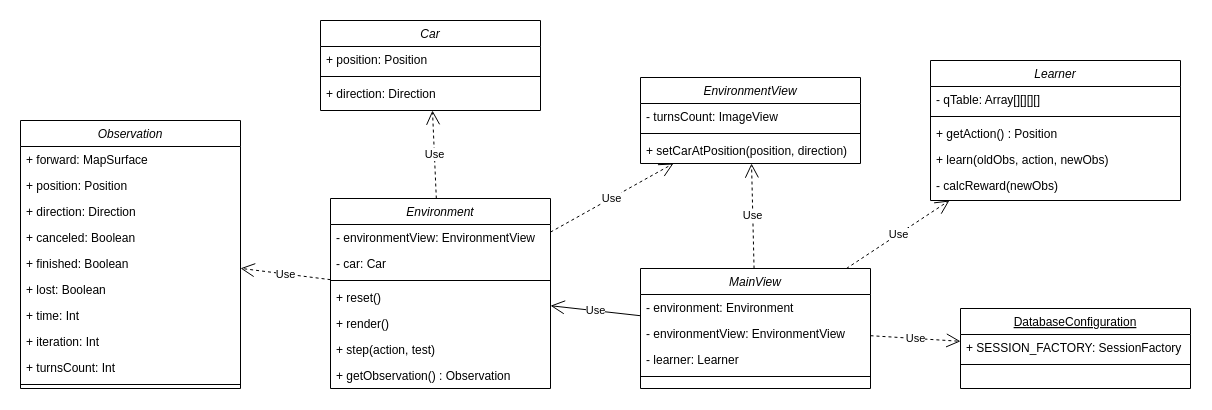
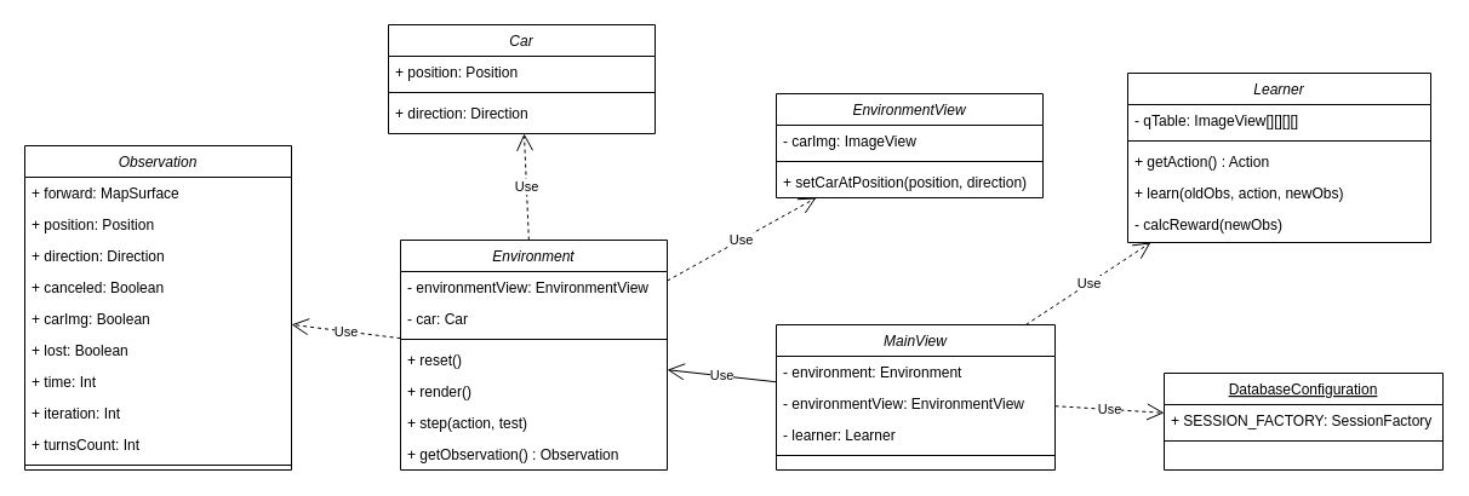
  <mxCell id="0" />
  <mxCell id="1" parent="0" />
  <mxCell id="2" value="MainView" style="swimlane;fontStyle=2;align=center;verticalAlign=top;childLayout=stackLayout;horizontal=1;startSize=26;horizontalStack=0;resizeParent=1;resizeLast=0;collapsible=1;marginBottom=0;rounded=0;shadow=0;strokeWidth=1;" parent="1" vertex="1"><mxGeometry x="640" y="268" width="230" height="120" as="geometry"><mxRectangle x="230" y="140" width="160" height="26" as="alternateBounds" /></mxGeometry></mxCell>
  <mxCell id="3" value="- environment: Environment" style="text;align=left;verticalAlign=top;spacingLeft=4;spacingRight=4;overflow=hidden;rotatable=0;points=[[0,0.5],[1,0.5]];portConstraint=eastwest;" parent="2" vertex="1"><mxGeometry y="26" width="230" height="26" as="geometry" /></mxCell>
  <mxCell id="4" value="- environmentView: EnvironmentView" style="text;align=left;verticalAlign=top;spacingLeft=4;spacingRight=4;overflow=hidden;rotatable=0;points=[[0,0.5],[1,0.5]];portConstraint=eastwest;rounded=0;shadow=0;html=0;" parent="2" vertex="1"><mxGeometry y="52" width="230" height="26" as="geometry" /></mxCell>
  <mxCell id="5" value="- learner: Learner" style="text;align=left;verticalAlign=top;spacingLeft=4;spacingRight=4;overflow=hidden;rotatable=0;points=[[0,0.5],[1,0.5]];portConstraint=eastwest;rounded=0;shadow=0;html=0;" parent="2" vertex="1"><mxGeometry y="78" width="230" height="26" as="geometry" /></mxCell>
  <mxCell id="6" value="" style="line;html=1;strokeWidth=1;align=left;verticalAlign=middle;spacingTop=-1;spacingLeft=3;spacingRight=3;rotatable=0;labelPosition=right;points=[];portConstraint=eastwest;" parent="2" vertex="1"><mxGeometry y="104" width="230" height="8" as="geometry" /></mxCell>
  <mxCell id="7" value="Environment" style="swimlane;fontStyle=2;align=center;verticalAlign=top;childLayout=stackLayout;horizontal=1;startSize=26;horizontalStack=0;resizeParent=1;resizeLast=0;collapsible=1;marginBottom=0;rounded=0;shadow=0;strokeWidth=1;" vertex="1" parent="1"><mxGeometry x="330" y="198" width="220" height="190" as="geometry"><mxRectangle x="230" y="140" width="160" height="26" as="alternateBounds" /></mxGeometry></mxCell>
  <mxCell id="8" value="- environmentView: EnvironmentView" style="text;align=left;verticalAlign=top;spacingLeft=4;spacingRight=4;overflow=hidden;rotatable=0;points=[[0,0.5],[1,0.5]];portConstraint=eastwest;fontStyle=0" vertex="1" parent="7"><mxGeometry y="26" width="220" height="26" as="geometry" /></mxCell>
  <mxCell id="9" value="- car: Car" style="text;align=left;verticalAlign=top;spacingLeft=4;spacingRight=4;overflow=hidden;rotatable=0;points=[[0,0.5],[1,0.5]];portConstraint=eastwest;fontStyle=0" vertex="1" parent="7"><mxGeometry y="52" width="220" height="26" as="geometry" /></mxCell>
  <mxCell id="10" value="" style="line;html=1;strokeWidth=1;align=left;verticalAlign=middle;spacingTop=-1;spacingLeft=3;spacingRight=3;rotatable=0;labelPosition=right;points=[];portConstraint=eastwest;" vertex="1" parent="7"><mxGeometry y="78" width="220" height="8" as="geometry" /></mxCell>
  <mxCell id="11" value="+ reset()" style="text;align=left;verticalAlign=top;spacingLeft=4;spacingRight=4;overflow=hidden;rotatable=0;points=[[0,0.5],[1,0.5]];portConstraint=eastwest;" vertex="1" parent="7"><mxGeometry y="86" width="220" height="26" as="geometry" /></mxCell>
  <mxCell id="12" value="+ render()" style="text;align=left;verticalAlign=top;spacingLeft=4;spacingRight=4;overflow=hidden;rotatable=0;points=[[0,0.5],[1,0.5]];portConstraint=eastwest;" vertex="1" parent="7"><mxGeometry y="112" width="220" height="26" as="geometry" /></mxCell>
  <mxCell id="13" value="+ step(action, test)" style="text;align=left;verticalAlign=top;spacingLeft=4;spacingRight=4;overflow=hidden;rotatable=0;points=[[0,0.5],[1,0.5]];portConstraint=eastwest;" vertex="1" parent="7"><mxGeometry y="138" width="220" height="26" as="geometry" /></mxCell>
  <mxCell id="14" value="+ getObservation() : Observation" style="text;align=left;verticalAlign=top;spacingLeft=4;spacingRight=4;overflow=hidden;rotatable=0;points=[[0,0.5],[1,0.5]];portConstraint=eastwest;" vertex="1" parent="7"><mxGeometry y="164" width="220" height="26" as="geometry" /></mxCell>
  <mxCell id="15" value="EnvironmentView" style="swimlane;fontStyle=2;align=center;verticalAlign=top;childLayout=stackLayout;horizontal=1;startSize=26;horizontalStack=0;resizeParent=1;resizeLast=0;collapsible=1;marginBottom=0;rounded=0;shadow=0;strokeWidth=1;" vertex="1" parent="1"><mxGeometry x="640" y="77" width="220" height="86" as="geometry"><mxRectangle x="230" y="140" width="160" height="26" as="alternateBounds" /></mxGeometry></mxCell>
- <mxCell id="16" value="- turnsCount: ImageView" style="text;align=left;verticalAlign=top;spacingLeft=4;spacingRight=4;overflow=hidden;rotatable=0;points=[[0,0.5],[1,0.5]];portConstraint=eastwest;" vertex="1" parent="15"><mxGeometry y="26" width="220" height="26" as="geometry" /></mxCell>
+ <mxCell id="16" value="- carImg: ImageView" style="text;align=left;verticalAlign=top;spacingLeft=4;spacingRight=4;overflow=hidden;rotatable=0;points=[[0,0.5],[1,0.5]];portConstraint=eastwest;" vertex="1" parent="15"><mxGeometry y="26" width="220" height="26" as="geometry" /></mxCell>
  <mxCell id="17" value="" style="line;html=1;strokeWidth=1;align=left;verticalAlign=middle;spacingTop=-1;spacingLeft=3;spacingRight=3;rotatable=0;labelPosition=right;points=[];portConstraint=eastwest;" vertex="1" parent="15"><mxGeometry y="52" width="220" height="8" as="geometry" /></mxCell>
  <mxCell id="18" value="+ setCarAtPosition(position, direction)" style="text;align=left;verticalAlign=top;spacingLeft=4;spacingRight=4;overflow=hidden;rotatable=0;points=[[0,0.5],[1,0.5]];portConstraint=eastwest;" vertex="1" parent="15"><mxGeometry y="60" width="220" height="26" as="geometry" /></mxCell>
  <mxCell id="19" value="Use" style="endArrow=open;endSize=12;dashed=0;html=1;" edge="1" parent="1" source="2" target="7"><mxGeometry width="160" relative="1" as="geometry"><mxPoint x="290" y="450" as="sourcePoint" /><mxPoint y="450" as="targetPoint" x="450" /></mxGeometry></mxCell>
- <mxCell id="20" value="Use" style="endArrow=open;endSize=12;dashed=1;html=1;" edge="1" parent="1" source="2" target="15"><mxGeometry width="160" relative="1" as="geometry"><mxPoint x="680" y="344.714" as="sourcePoint" /><mxPoint x="560" y="293.286" as="targetPoint" /></mxGeometry></mxCell>
  <mxCell id="21" value="Use" style="endArrow=open;endSize=12;dashed=1;html=1;" edge="1" parent="1" source="7" target="15"><mxGeometry width="160" relative="1" as="geometry"><mxPoint x="690" y="354.714" as="sourcePoint" /><mxPoint x="570" y="303.286" as="targetPoint" /></mxGeometry></mxCell>
  <mxCell id="22" value="Learner" style="swimlane;fontStyle=2;align=center;verticalAlign=top;childLayout=stackLayout;horizontal=1;startSize=26;horizontalStack=0;resizeParent=1;resizeLast=0;collapsible=1;marginBottom=0;rounded=0;shadow=0;strokeWidth=1;" vertex="1" parent="1"><mxGeometry x="930" y="60" width="250" height="140" as="geometry"><mxRectangle x="230" y="140" width="160" height="26" as="alternateBounds" /></mxGeometry></mxCell>
- <mxCell id="23" value="- qTable: Array[][][][]" style="text;align=left;verticalAlign=top;spacingLeft=4;spacingRight=4;overflow=hidden;rotatable=0;points=[[0,0.5],[1,0.5]];portConstraint=eastwest;fontStyle=0" vertex="1" parent="22"><mxGeometry y="26" width="250" height="26" as="geometry" /></mxCell>
+ <mxCell id="23" value="- qTable: ImageView[][][][]" style="text;align=left;verticalAlign=top;spacingLeft=4;spacingRight=4;overflow=hidden;rotatable=0;points=[[0,0.5],[1,0.5]];portConstraint=eastwest;fontStyle=0" vertex="1" parent="22"><mxGeometry y="26" width="250" height="26" as="geometry" /></mxCell>
  <mxCell id="24" value="" style="line;html=1;strokeWidth=1;align=left;verticalAlign=middle;spacingTop=-1;spacingLeft=3;spacingRight=3;rotatable=0;labelPosition=right;points=[];portConstraint=eastwest;" vertex="1" parent="22"><mxGeometry y="52" width="250" height="8" as="geometry" /></mxCell>
- <mxCell id="25" value="+ getAction() : Position" style="text;align=left;verticalAlign=top;spacingLeft=4;spacingRight=4;overflow=hidden;rotatable=0;points=[[0,0.5],[1,0.5]];portConstraint=eastwest;" vertex="1" parent="22"><mxGeometry y="60" width="250" height="26" as="geometry" /></mxCell>
+ <mxCell id="25" value="+ getAction() : Action" style="text;align=left;verticalAlign=top;spacingLeft=4;spacingRight=4;overflow=hidden;rotatable=0;points=[[0,0.5],[1,0.5]];portConstraint=eastwest;" vertex="1" parent="22"><mxGeometry y="60" width="250" height="26" as="geometry" /></mxCell>
  <mxCell id="26" value="+ learn(oldObs, action, newObs)" style="text;align=left;verticalAlign=top;spacingLeft=4;spacingRight=4;overflow=hidden;rotatable=0;points=[[0,0.5],[1,0.5]];portConstraint=eastwest;" vertex="1" parent="22"><mxGeometry y="86" width="250" height="26" as="geometry" /></mxCell>
  <mxCell id="27" value="- calcReward(newObs)" style="text;align=left;verticalAlign=top;spacingLeft=4;spacingRight=4;overflow=hidden;rotatable=0;points=[[0,0.5],[1,0.5]];portConstraint=eastwest;" vertex="1" parent="22"><mxGeometry y="112" width="250" height="26" as="geometry" /></mxCell>
  <mxCell id="28" value="Use" style="endArrow=open;endSize=12;dashed=1;html=1;" edge="1" parent="1" source="2" target="22"><mxGeometry width="160" relative="1" as="geometry"><mxPoint x="760" y="310" as="sourcePoint" /><mxPoint x="760" y="190" as="targetPoint" /></mxGeometry></mxCell>
  <mxCell id="29" value="DatabaseConfiguration" style="swimlane;fontStyle=4;align=center;verticalAlign=top;childLayout=stackLayout;horizontal=1;startSize=26;horizontalStack=0;resizeParent=1;resizeLast=0;collapsible=1;marginBottom=0;rounded=0;shadow=0;strokeWidth=1;" vertex="1" parent="1"><mxGeometry x="960" y="308" width="230" height="80" as="geometry"><mxRectangle x="230" y="140" width="160" height="26" as="alternateBounds" /></mxGeometry></mxCell>
  <mxCell id="30" value="+ SESSION_FACTORY: SessionFactory" style="text;align=left;verticalAlign=top;spacingLeft=4;spacingRight=4;overflow=hidden;rotatable=0;points=[[0,0.5],[1,0.5]];portConstraint=eastwest;fontStyle=0" vertex="1" parent="29"><mxGeometry y="26" width="230" height="26" as="geometry" /></mxCell>
  <mxCell id="31" value="" style="line;html=1;strokeWidth=1;align=left;verticalAlign=middle;spacingTop=-1;spacingLeft=3;spacingRight=3;rotatable=0;labelPosition=right;points=[];portConstraint=eastwest;" vertex="1" parent="29"><mxGeometry y="52" width="230" height="8" as="geometry" /></mxCell>
  <mxCell id="32" value="Use" style="endArrow=open;endSize=12;dashed=1;html=1;" edge="1" parent="1" source="2" target="29"><mxGeometry width="160" relative="1" as="geometry"><mxPoint x="829.535" y="310" as="sourcePoint" /><mxPoint x="950.465" y="190" as="targetPoint" /></mxGeometry></mxCell>
  <mxCell id="33" value="Observation" style="swimlane;fontStyle=2;align=center;verticalAlign=top;childLayout=stackLayout;horizontal=1;startSize=26;horizontalStack=0;resizeParent=1;resizeLast=0;collapsible=1;marginBottom=0;rounded=0;shadow=0;strokeWidth=1;" vertex="1" parent="1"><mxGeometry x="20" y="120" width="220" height="268" as="geometry"><mxRectangle x="230" y="140" width="160" height="26" as="alternateBounds" /></mxGeometry></mxCell>
  <mxCell id="34" value="+ forward: MapSurface" style="text;align=left;verticalAlign=top;spacingLeft=4;spacingRight=4;overflow=hidden;rotatable=0;points=[[0,0.5],[1,0.5]];portConstraint=eastwest;fontStyle=0" vertex="1" parent="33"><mxGeometry y="26" width="220" height="26" as="geometry" /></mxCell>
  <mxCell id="35" value="+ position: Position" style="text;align=left;verticalAlign=top;spacingLeft=4;spacingRight=4;overflow=hidden;rotatable=0;points=[[0,0.5],[1,0.5]];portConstraint=eastwest;fontStyle=0" vertex="1" parent="33"><mxGeometry y="52" width="220" height="26" as="geometry" /></mxCell>
  <mxCell id="36" value="+ direction: Direction" style="text;align=left;verticalAlign=top;spacingLeft=4;spacingRight=4;overflow=hidden;rotatable=0;points=[[0,0.5],[1,0.5]];portConstraint=eastwest;fontStyle=0" vertex="1" parent="33"><mxGeometry y="78" width="220" height="26" as="geometry" /></mxCell>
  <mxCell id="37" value="+ canceled: Boolean" style="text;align=left;verticalAlign=top;spacingLeft=4;spacingRight=4;overflow=hidden;rotatable=0;points=[[0,0.5],[1,0.5]];portConstraint=eastwest;fontStyle=0" vertex="1" parent="33"><mxGeometry y="104" width="220" height="26" as="geometry" /></mxCell>
- <mxCell id="38" value="+ finished: Boolean" style="text;align=left;verticalAlign=top;spacingLeft=4;spacingRight=4;overflow=hidden;rotatable=0;points=[[0,0.5],[1,0.5]];portConstraint=eastwest;fontStyle=0" vertex="1" parent="33"><mxGeometry y="130" width="220" height="26" as="geometry" /></mxCell>
+ <mxCell id="38" value="+ carImg: Boolean" style="text;align=left;verticalAlign=top;spacingLeft=4;spacingRight=4;overflow=hidden;rotatable=0;points=[[0,0.5],[1,0.5]];portConstraint=eastwest;fontStyle=0" vertex="1" parent="33"><mxGeometry y="130" width="220" height="26" as="geometry" /></mxCell>
  <mxCell id="39" value="+ lost: Boolean" style="text;align=left;verticalAlign=top;spacingLeft=4;spacingRight=4;overflow=hidden;rotatable=0;points=[[0,0.5],[1,0.5]];portConstraint=eastwest;fontStyle=0" vertex="1" parent="33"><mxGeometry y="156" width="220" height="26" as="geometry" /></mxCell>
  <mxCell id="40" value="+ time: Int" style="text;align=left;verticalAlign=top;spacingLeft=4;spacingRight=4;overflow=hidden;rotatable=0;points=[[0,0.5],[1,0.5]];portConstraint=eastwest;fontStyle=0" vertex="1" parent="33"><mxGeometry y="182" width="220" height="26" as="geometry" /></mxCell>
  <mxCell id="41" value="+ iteration: Int" style="text;align=left;verticalAlign=top;spacingLeft=4;spacingRight=4;overflow=hidden;rotatable=0;points=[[0,0.5],[1,0.5]];portConstraint=eastwest;fontStyle=0" vertex="1" parent="33"><mxGeometry y="208" width="220" height="26" as="geometry" /></mxCell>
  <mxCell id="42" value="+ turnsCount: Int" style="text;align=left;verticalAlign=top;spacingLeft=4;spacingRight=4;overflow=hidden;rotatable=0;points=[[0,0.5],[1,0.5]];portConstraint=eastwest;fontStyle=0" vertex="1" parent="33"><mxGeometry y="234" width="220" height="26" as="geometry" /></mxCell>
  <mxCell id="43" value="" style="line;html=1;strokeWidth=1;align=left;verticalAlign=middle;spacingTop=-1;spacingLeft=3;spacingRight=3;rotatable=0;labelPosition=right;points=[];portConstraint=eastwest;" vertex="1" parent="33"><mxGeometry y="260" width="220" height="8" as="geometry" /></mxCell>
  <mxCell id="44" value="Car" style="swimlane;fontStyle=2;align=center;verticalAlign=top;childLayout=stackLayout;horizontal=1;startSize=26;horizontalStack=0;resizeParent=1;resizeLast=0;collapsible=1;marginBottom=0;rounded=0;shadow=0;strokeWidth=1;" vertex="1" parent="1"><mxGeometry x="320" y="20" width="220" height="90" as="geometry"><mxRectangle x="230" y="140" width="160" height="26" as="alternateBounds" /></mxGeometry></mxCell>
  <mxCell id="45" value="+ position: Position" style="text;align=left;verticalAlign=top;spacingLeft=4;spacingRight=4;overflow=hidden;rotatable=0;points=[[0,0.5],[1,0.5]];portConstraint=eastwest;fontStyle=0" vertex="1" parent="44"><mxGeometry y="26" width="220" height="26" as="geometry" /></mxCell>
  <mxCell id="46" value="" style="line;html=1;strokeWidth=1;align=left;verticalAlign=middle;spacingTop=-1;spacingLeft=3;spacingRight=3;rotatable=0;labelPosition=right;points=[];portConstraint=eastwest;" vertex="1" parent="44"><mxGeometry y="52" width="220" height="8" as="geometry" /></mxCell>
  <mxCell id="47" value="+ direction: Direction" style="text;align=left;verticalAlign=top;spacingLeft=4;spacingRight=4;overflow=hidden;rotatable=0;points=[[0,0.5],[1,0.5]];portConstraint=eastwest;fontStyle=0" vertex="1" parent="44"><mxGeometry y="60" width="220" height="26" as="geometry" /></mxCell>
  <mxCell id="48" value="Use" style="endArrow=open;endSize=12;dashed=1;html=1;" edge="1" parent="1" source="7" target="44"><mxGeometry width="160" relative="1" as="geometry"><mxPoint x="550" y="231.719" as="sourcePoint" /><mxPoint x="671.226" y="173" as="targetPoint" /></mxGeometry></mxCell>
  <mxCell id="49" value="Use" style="endArrow=open;endSize=12;dashed=1;html=1;" edge="1" parent="1" source="7" target="33"><mxGeometry width="160" relative="1" as="geometry"><mxPoint x="560" y="241.719" as="sourcePoint" /><mxPoint x="681.226" y="183" as="targetPoint" /></mxGeometry></mxCell>
